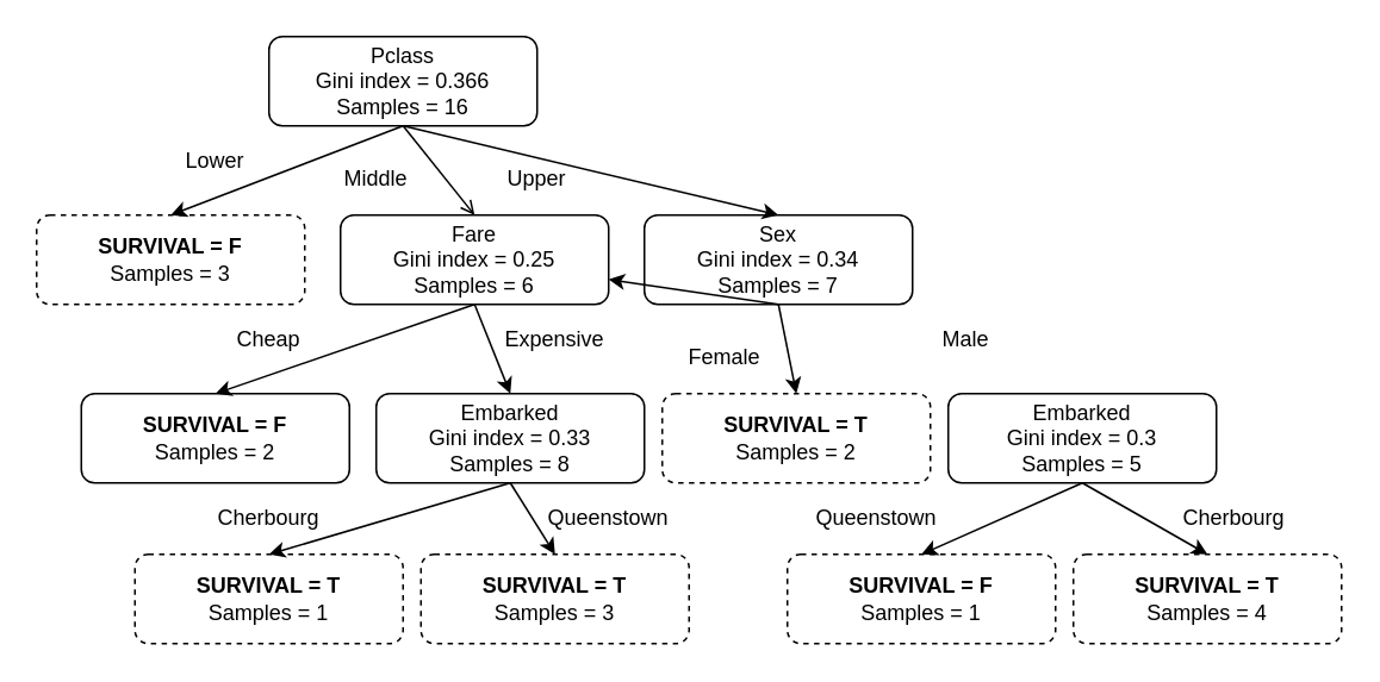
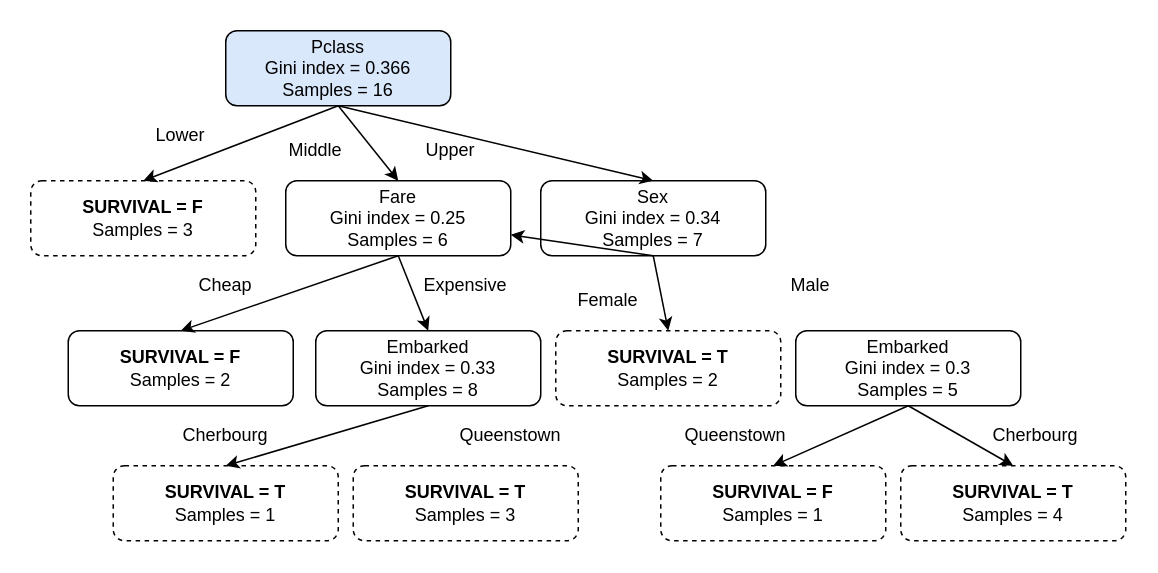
  <mxCell id="0" />
  <mxCell id="1" parent="0" />
- <mxCell id="2" value="&lt;div&gt;Pclass&lt;/div&gt;&lt;div&gt;Gini index = 0.366&lt;/div&gt;&lt;div&gt;Samples = 16&lt;br&gt;&lt;/div&gt;" style="rounded=1;whiteSpace=wrap;html=1;" vertex="1" parent="1"><mxGeometry x="150" y="20" width="150" height="50" as="geometry" /></mxCell>
+ <mxCell id="2" value="&lt;div&gt;Pclass&lt;/div&gt;&lt;div&gt;Gini index = 0.366&lt;/div&gt;&lt;div&gt;Samples = 16&lt;br&gt;&lt;/div&gt;" style="rounded=1;whiteSpace=wrap;html=1;fillColor=#dae8fc;" vertex="1" parent="1"><mxGeometry x="150" y="20" width="150" height="50" as="geometry" /></mxCell>
  <mxCell id="3" value="&lt;div&gt;&lt;b&gt;SURVIVAL = F&lt;/b&gt;&lt;br&gt;&lt;/div&gt;&lt;div&gt;Samples = 3&lt;/div&gt;" style="rounded=1;whiteSpace=wrap;html=1;dashed=1;" vertex="1" parent="1"><mxGeometry x="20" y="120" width="150" height="50" as="geometry" /></mxCell>
  <mxCell id="4" value="" style="endArrow=classic;html=1;exitX=0.5;exitY=1;exitDx=0;exitDy=0;entryX=0.5;entryY=0;entryDx=0;entryDy=0;" edge="1" parent="1" source="2" target="3"><mxGeometry width="50" height="50" relative="1" as="geometry"><mxPoint x="210" y="300" as="sourcePoint" /><mxPoint x="260" y="250" as="targetPoint" /></mxGeometry></mxCell>
  <mxCell id="5" value="Lower" style="text;html=1;strokeColor=none;fillColor=none;align=center;verticalAlign=middle;whiteSpace=wrap;rounded=0;" vertex="1" parent="1"><mxGeometry x="100" y="80" width="40" height="20" as="geometry" /></mxCell>
  <mxCell id="6" value="&lt;div&gt;Fare&lt;br&gt;&lt;/div&gt;&lt;div&gt;Gini index = 0.25&lt;br&gt;&lt;/div&gt;&lt;div&gt;Samples = 6&lt;br&gt;&lt;/div&gt;" style="rounded=1;whiteSpace=wrap;html=1;" vertex="1" parent="1"><mxGeometry x="190" y="120" width="150" height="50" as="geometry" /></mxCell>
  <mxCell id="7" value="Sex&lt;div&gt;Gini index = 0.34&lt;br&gt;&lt;/div&gt;&lt;div&gt;Samples = 7&lt;/div&gt;" style="rounded=1;whiteSpace=wrap;html=1;" vertex="1" parent="1"><mxGeometry x="360" y="120" width="150" height="50" as="geometry" /></mxCell>
- <mxCell id="8" value="" style="endArrow=open;html=1;exitX=0.5;exitY=1;exitDx=0;exitDy=0;entryX=0.5;entryY=0;entryDx=0;entryDy=0;" edge="1" parent="1" source="2" target="6"><mxGeometry width="50" height="50" relative="1" as="geometry"><mxPoint x="235" y="80" as="sourcePoint" /><mxPoint x="105" y="130" as="targetPoint" /></mxGeometry></mxCell>
+ <mxCell id="8" value="" style="endArrow=classic;html=1;exitX=0.5;exitY=1;exitDx=0;exitDy=0;entryX=0.5;entryY=0;entryDx=0;entryDy=0;" edge="1" parent="1" source="2" target="6"><mxGeometry width="50" height="50" relative="1" as="geometry"><mxPoint x="235" y="80" as="sourcePoint" /><mxPoint x="105" y="130" as="targetPoint" /></mxGeometry></mxCell>
  <mxCell id="9" value="" style="endArrow=classic;html=1;exitX=0.5;exitY=1;exitDx=0;exitDy=0;entryX=0.5;entryY=0;entryDx=0;entryDy=0;" edge="1" parent="1" source="2" target="7"><mxGeometry width="50" height="50" relative="1" as="geometry"><mxPoint x="245" y="90" as="sourcePoint" /><mxPoint x="115" y="140" as="targetPoint" /></mxGeometry></mxCell>
  <mxCell id="10" value="Middle" style="text;html=1;strokeColor=none;fillColor=none;align=center;verticalAlign=middle;whiteSpace=wrap;rounded=0;" vertex="1" parent="1"><mxGeometry x="190" y="90" width="40" height="20" as="geometry" /></mxCell>
  <mxCell id="11" value="Upper" style="text;html=1;strokeColor=none;fillColor=none;align=center;verticalAlign=middle;whiteSpace=wrap;rounded=0;" vertex="1" parent="1"><mxGeometry x="280" y="90" width="40" height="20" as="geometry" /></mxCell>
  <mxCell id="12" value="&lt;div&gt;&lt;b&gt;SURVIVAL = F&lt;/b&gt;&lt;br&gt;&lt;/div&gt;&lt;div&gt;Samples = 2&lt;br&gt;&lt;/div&gt;" style="rounded=1;whiteSpace=wrap;html=1;dashed=0;" vertex="1" parent="1"><mxGeometry x="45" y="220" width="150" height="50" as="geometry" /></mxCell>
  <mxCell id="13" value="Embarked&lt;div&gt;Gini index = 0.33&lt;br&gt;&lt;/div&gt;&lt;div&gt;Samples = 8&lt;br&gt;&lt;/div&gt;" style="rounded=1;whiteSpace=wrap;html=1;" vertex="1" parent="1"><mxGeometry x="210" y="220" width="150" height="50" as="geometry" /></mxCell>
  <mxCell id="14" value="" style="endArrow=classic;html=1;entryX=0.5;entryY=0;entryDx=0;entryDy=0;exitX=0.5;exitY=1;exitDx=0;exitDy=0;" edge="1" parent="1" source="6" target="12"><mxGeometry width="50" height="50" relative="1" as="geometry"><mxPoint x="270" y="170" as="sourcePoint" /><mxPoint x="140" y="220" as="targetPoint" /></mxGeometry></mxCell>
  <mxCell id="15" value="Cheap" style="text;html=1;strokeColor=none;fillColor=none;align=center;verticalAlign=middle;whiteSpace=wrap;rounded=0;" vertex="1" parent="1"><mxGeometry x="130" y="180" width="40" height="20" as="geometry" /></mxCell>
  <mxCell id="16" value="" style="endArrow=classic;html=1;entryX=0.5;entryY=0;entryDx=0;entryDy=0;exitX=0.5;exitY=1;exitDx=0;exitDy=0;" edge="1" parent="1" source="6" target="13"><mxGeometry width="50" height="50" relative="1" as="geometry"><mxPoint x="280" y="180" as="sourcePoint" /><mxPoint x="130" y="230" as="targetPoint" /></mxGeometry></mxCell>
  <mxCell id="17" value="Expensive" style="text;html=1;strokeColor=none;fillColor=none;align=center;verticalAlign=middle;whiteSpace=wrap;rounded=0;" vertex="1" parent="1"><mxGeometry x="290" y="180" width="40" height="20" as="geometry" /></mxCell>
  <mxCell id="18" value="&lt;b&gt;SURVIVAL = T&lt;/b&gt;&lt;br&gt;&lt;div&gt;Samples = 1&lt;br&gt;&lt;/div&gt;" style="rounded=1;whiteSpace=wrap;html=1;dashed=1;" vertex="1" parent="1"><mxGeometry x="75" y="310" width="150" height="50" as="geometry" /></mxCell>
  <mxCell id="19" value="&lt;b&gt;SURVIVAL = T&lt;/b&gt;&lt;br&gt;&lt;div&gt;Samples = 3&lt;br&gt;&lt;/div&gt;" style="rounded=1;whiteSpace=wrap;html=1;dashed=1;" vertex="1" parent="1"><mxGeometry x="235" y="310" width="150" height="50" as="geometry" /></mxCell>
  <mxCell id="20" value="" style="endArrow=classic;html=1;entryX=0.5;entryY=0;entryDx=0;entryDy=0;exitX=0.5;exitY=1;exitDx=0;exitDy=0;" edge="1" parent="1" source="13" target="18"><mxGeometry width="50" height="50" relative="1" as="geometry"><mxPoint x="265" y="270" as="sourcePoint" /><mxPoint x="120" y="320" as="targetPoint" /></mxGeometry></mxCell>
- <mxCell id="21" value="" style="endArrow=classic;html=1;entryX=0.5;entryY=0;entryDx=0;entryDy=0;exitX=0.5;exitY=1;exitDx=0;exitDy=0;" edge="1" parent="1" source="13" target="19"><mxGeometry width="50" height="50" relative="1" as="geometry"><mxPoint x="285" y="190" as="sourcePoint" /><mxPoint x="140" y="240" as="targetPoint" /></mxGeometry></mxCell>
  <mxCell id="22" value="Cherbourg" style="text;html=1;strokeColor=none;fillColor=none;align=center;verticalAlign=middle;whiteSpace=wrap;rounded=0;" vertex="1" parent="1"><mxGeometry x="130" y="280" width="40" height="20" as="geometry" /></mxCell>
  <mxCell id="23" value="Queenstown" style="text;html=1;strokeColor=none;fillColor=none;align=center;verticalAlign=middle;whiteSpace=wrap;rounded=0;" vertex="1" parent="1"><mxGeometry x="320" y="280" width="40" height="20" as="geometry" /></mxCell>
  <mxCell id="24" value="&lt;b&gt;SURVIVAL = T&lt;/b&gt;&lt;br&gt;&lt;div&gt;Samples = 2&lt;br&gt;&lt;/div&gt;" style="rounded=1;whiteSpace=wrap;html=1;dashed=1;" vertex="1" parent="1"><mxGeometry x="370" y="220" width="150" height="50" as="geometry" /></mxCell>
  <mxCell id="25" value="" style="endArrow=classic;html=1;entryX=0.5;entryY=0;entryDx=0;entryDy=0;exitX=0.5;exitY=1;exitDx=0;exitDy=0;" edge="1" parent="1" source="7" target="24"><mxGeometry width="50" height="50" relative="1" as="geometry"><mxPoint x="275" y="180" as="sourcePoint" /><mxPoint x="130" y="230" as="targetPoint" /></mxGeometry></mxCell>
  <mxCell id="26" value="Female" style="text;html=1;strokeColor=none;fillColor=none;align=center;verticalAlign=middle;whiteSpace=wrap;rounded=0;" vertex="1" parent="1"><mxGeometry x="385" y="190" width="40" height="20" as="geometry" /></mxCell>
  <mxCell id="27" value="Embarked&lt;br&gt;&lt;div&gt;Gini index = 0.3&lt;br&gt;&lt;/div&gt;&lt;div&gt;Samples = 5&lt;br&gt;&lt;/div&gt;" style="rounded=1;whiteSpace=wrap;html=1;" vertex="1" parent="1"><mxGeometry x="530" y="220" width="150" height="50" as="geometry" /></mxCell>
  <mxCell id="28" value="" style="endArrow=classic;html=1;exitX=0.5;exitY=1;exitDx=0;exitDy=0;" edge="1" parent="1" source="7" target="6"><mxGeometry width="50" height="50" relative="1" as="geometry"><mxPoint x="445" y="180" as="sourcePoint" /><mxPoint x="455" y="230" as="targetPoint" /></mxGeometry></mxCell>
  <mxCell id="29" value="Male" style="text;html=1;strokeColor=none;fillColor=none;align=center;verticalAlign=middle;whiteSpace=wrap;rounded=0;" vertex="1" parent="1"><mxGeometry x="520" y="180" width="40" height="20" as="geometry" /></mxCell>
  <mxCell id="30" value="&lt;b&gt;SURVIVAL = F&lt;/b&gt;&lt;br&gt;&lt;div&gt;Samples = 1&lt;br&gt;&lt;/div&gt;" style="rounded=1;whiteSpace=wrap;html=1;dashed=1;" vertex="1" parent="1"><mxGeometry x="440" y="310" width="150" height="50" as="geometry" /></mxCell>
  <mxCell id="31" value="&lt;b&gt;SURVIVAL = T&lt;/b&gt;&lt;br&gt;&lt;div&gt;Samples = 4&lt;br&gt;&lt;/div&gt;" style="rounded=1;whiteSpace=wrap;html=1;dashed=1;" vertex="1" parent="1"><mxGeometry x="600" y="310" width="150" height="50" as="geometry" /></mxCell>
  <mxCell id="32" value="" style="endArrow=classic;html=1;entryX=0.5;entryY=0;entryDx=0;entryDy=0;exitX=0.5;exitY=1;exitDx=0;exitDy=0;" edge="1" parent="1" source="27" target="30"><mxGeometry width="50" height="50" relative="1" as="geometry"><mxPoint x="445" y="180" as="sourcePoint" /><mxPoint x="455" y="230" as="targetPoint" /></mxGeometry></mxCell>
  <mxCell id="33" value="" style="endArrow=classic;html=1;entryX=0.5;entryY=0;entryDx=0;entryDy=0;exitX=0.5;exitY=1;exitDx=0;exitDy=0;" edge="1" parent="1" source="27" target="31"><mxGeometry width="50" height="50" relative="1" as="geometry"><mxPoint x="455" y="190" as="sourcePoint" /><mxPoint x="465" y="240" as="targetPoint" /></mxGeometry></mxCell>
  <mxCell id="34" value="Queenstown" style="text;html=1;strokeColor=none;fillColor=none;align=center;verticalAlign=middle;whiteSpace=wrap;rounded=0;" vertex="1" parent="1"><mxGeometry x="470" y="280" width="40" height="20" as="geometry" /></mxCell>
  <mxCell id="35" value="Cherbourg" style="text;html=1;strokeColor=none;fillColor=none;align=center;verticalAlign=middle;whiteSpace=wrap;rounded=0;" vertex="1" parent="1"><mxGeometry x="670" y="280" width="40" height="20" as="geometry" /></mxCell>
